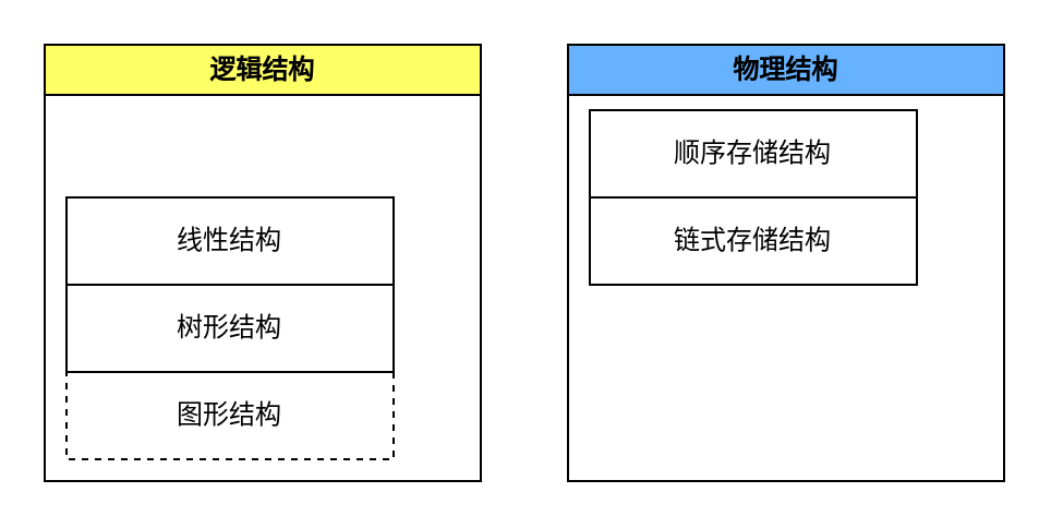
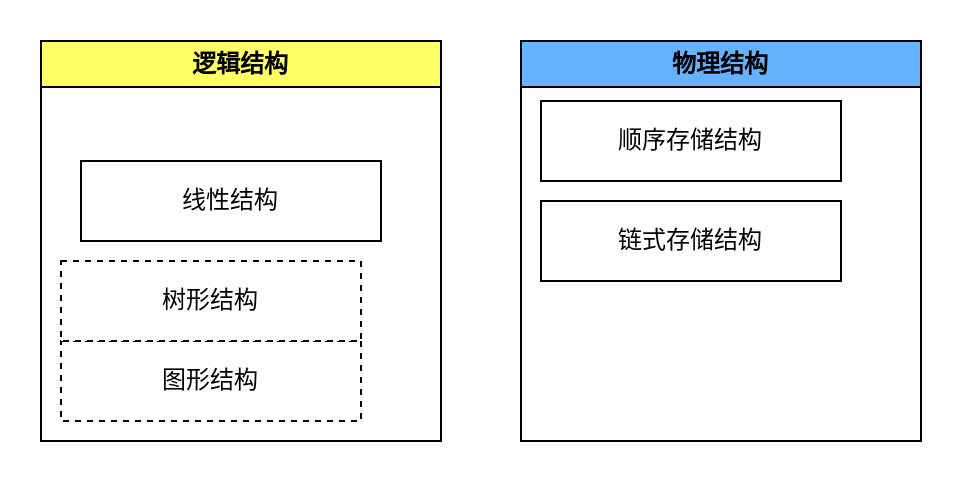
  <mxCell id="0" />
  <mxCell id="1" parent="0" />
  <mxCell id="2" value="逻辑结构" style="swimlane;whiteSpace=wrap;html=1;fillColor=#FFFF66;" vertex="1" parent="1"><mxGeometry x="20" y="20" width="200" height="200" as="geometry" /></mxCell>
  <mxCell id="3" value="图形结构" style="whiteSpace=wrap;html=1;dashed=1;" vertex="1" parent="2"><mxGeometry x="10" y="150" width="150" height="40" as="geometry" /></mxCell>
- <mxCell id="4" value="树形结构" style="whiteSpace=wrap;html=1;" vertex="1" parent="2"><mxGeometry x="10" y="110" width="150" height="40" as="geometry" /></mxCell>
- <mxCell id="5" value="线性结构" style="whiteSpace=wrap;html=1;" vertex="1" parent="2"><mxGeometry x="10" y="70" width="150" height="40" as="geometry" /></mxCell>
+ <mxCell id="4" value="树形结构" style="whiteSpace=wrap;html=1;dashed=1;" vertex="1" parent="2"><mxGeometry x="10" y="110" width="150" height="40" as="geometry" /></mxCell>
+ <mxCell id="5" value="线性结构" style="whiteSpace=wrap;html=1;" vertex="1" parent="2"><mxGeometry x="20" y="60" width="150" height="40" as="geometry" /></mxCell>
  <mxCell id="6" value="物理结构" style="swimlane;whiteSpace=wrap;html=1;fillColor=#66B2FF;" vertex="1" parent="1"><mxGeometry x="260" y="20" width="200" height="200" as="geometry" /></mxCell>
  <mxCell id="7" value="顺序存储结构" style="whiteSpace=wrap;html=1;" vertex="1" parent="6"><mxGeometry x="10" y="30" width="150" height="40" as="geometry" /></mxCell>
- <mxCell id="8" value="链式存储结构" style="whiteSpace=wrap;html=1;" vertex="1" parent="6"><mxGeometry x="10" y="70" width="150" height="40" as="geometry" /></mxCell>
+ <mxCell id="8" value="链式存储结构" style="whiteSpace=wrap;html=1;" vertex="1" parent="6"><mxGeometry x="10" y="80" width="150" height="40" as="geometry" /></mxCell>
